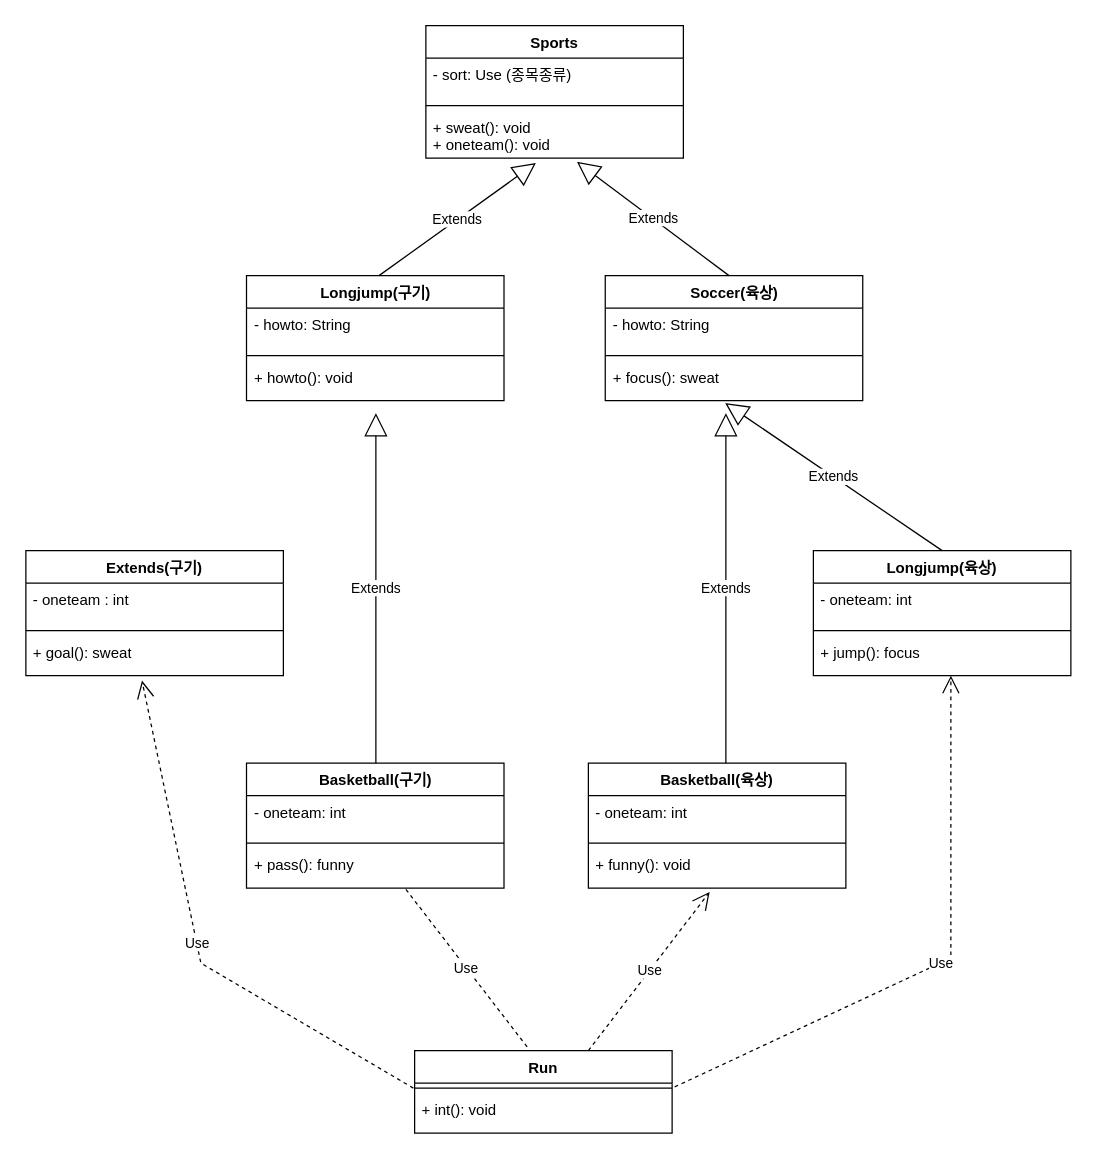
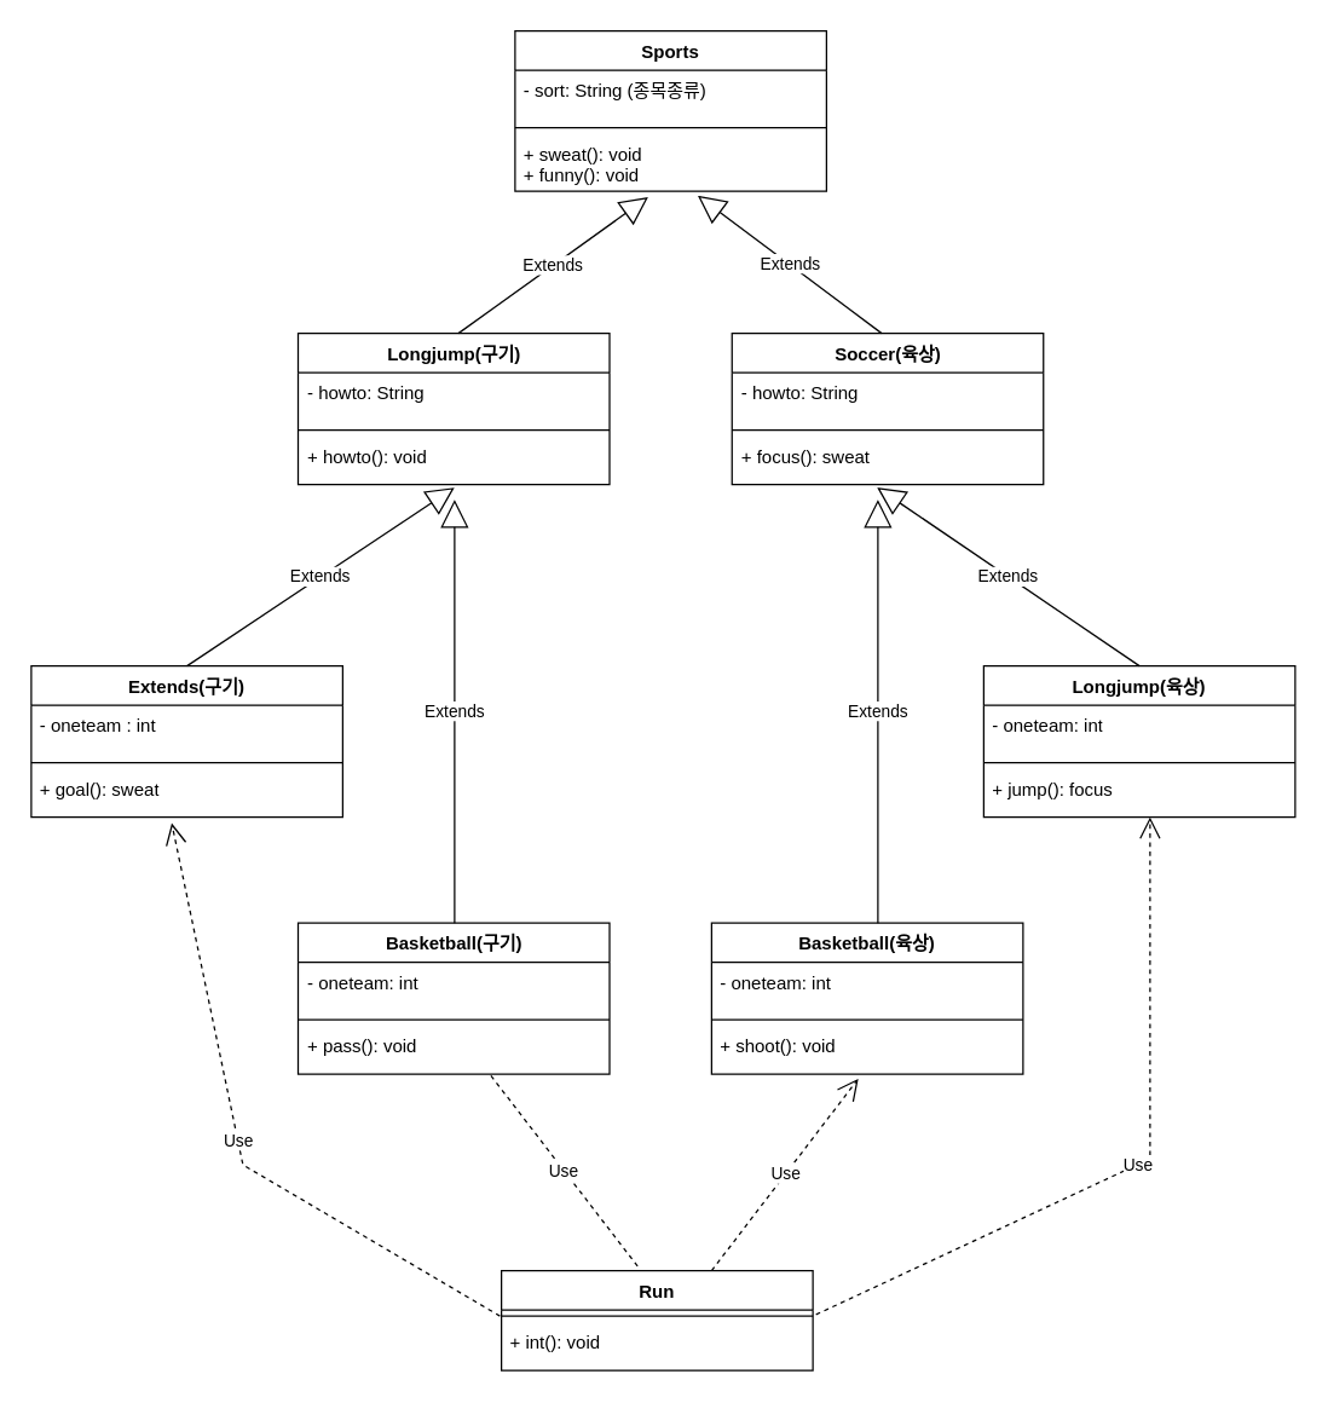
  <mxCell id="0" />
  <mxCell id="1" parent="0" />
  <mxCell id="2" value="Sports" style="swimlane;fontStyle=1;align=center;verticalAlign=top;childLayout=stackLayout;horizontal=1;startSize=26;horizontalStack=0;resizeParent=1;resizeParentMax=0;resizeLast=0;collapsible=1;marginBottom=0;whiteSpace=wrap;html=1;" vertex="1" parent="1"><mxGeometry x="340" y="20" width="206" height="106" as="geometry" /></mxCell>
- <mxCell id="3" value="&lt;div&gt;- sort: Use (종목종류)&lt;br&gt;&lt;/div&gt;" style="text;strokeColor=none;fillColor=none;align=left;verticalAlign=top;spacingLeft=4;spacingRight=4;overflow=hidden;rotatable=0;points=[[0,0.5],[1,0.5]];portConstraint=eastwest;whiteSpace=wrap;html=1;" vertex="1" parent="2"><mxGeometry y="26" width="206" height="34" as="geometry" /></mxCell>
+ <mxCell id="3" value="&lt;div&gt;- sort: String (종목종류)&lt;br&gt;&lt;/div&gt;" style="text;strokeColor=none;fillColor=none;align=left;verticalAlign=top;spacingLeft=4;spacingRight=4;overflow=hidden;rotatable=0;points=[[0,0.5],[1,0.5]];portConstraint=eastwest;whiteSpace=wrap;html=1;" vertex="1" parent="2"><mxGeometry y="26" width="206" height="34" as="geometry" /></mxCell>
  <mxCell id="4" value="" style="line;strokeWidth=1;fillColor=none;align=left;verticalAlign=middle;spacingTop=-1;spacingLeft=3;spacingRight=3;rotatable=0;labelPosition=right;points=[];portConstraint=eastwest;strokeColor=inherit;" vertex="1" parent="2"><mxGeometry y="60" width="206" height="8" as="geometry" /></mxCell>
- <mxCell id="5" value="+ sweat(): void&lt;div&gt;+ oneteam(): void&lt;br&gt;&lt;/div&gt;" style="text;strokeColor=none;fillColor=none;align=left;verticalAlign=top;spacingLeft=4;spacingRight=4;overflow=hidden;rotatable=0;points=[[0,0.5],[1,0.5]];portConstraint=eastwest;whiteSpace=wrap;html=1;" vertex="1" parent="2"><mxGeometry y="68" width="206" height="38" as="geometry" /></mxCell>
+ <mxCell id="5" value="+ sweat(): void&lt;div&gt;+ funny(): void&lt;br&gt;&lt;/div&gt;" style="text;strokeColor=none;fillColor=none;align=left;verticalAlign=top;spacingLeft=4;spacingRight=4;overflow=hidden;rotatable=0;points=[[0,0.5],[1,0.5]];portConstraint=eastwest;whiteSpace=wrap;html=1;" vertex="1" parent="2"><mxGeometry y="68" width="206" height="38" as="geometry" /></mxCell>
  <mxCell id="6" value="Longjump(구기)" style="swimlane;fontStyle=1;align=center;verticalAlign=top;childLayout=stackLayout;horizontal=1;startSize=26;horizontalStack=0;resizeParent=1;resizeParentMax=0;resizeLast=0;collapsible=1;marginBottom=0;whiteSpace=wrap;html=1;" vertex="1" parent="1"><mxGeometry x="196.5" y="220" width="206" height="100" as="geometry" /></mxCell>
  <mxCell id="7" value="&lt;div&gt;- howto: String&amp;nbsp;&lt;br&gt;&lt;/div&gt;" style="text;strokeColor=none;fillColor=none;align=left;verticalAlign=top;spacingLeft=4;spacingRight=4;overflow=hidden;rotatable=0;points=[[0,0.5],[1,0.5]];portConstraint=eastwest;whiteSpace=wrap;html=1;" vertex="1" parent="6"><mxGeometry y="26" width="206" height="34" as="geometry" /></mxCell>
  <mxCell id="8" value="" style="line;strokeWidth=1;fillColor=none;align=left;verticalAlign=middle;spacingTop=-1;spacingLeft=3;spacingRight=3;rotatable=0;labelPosition=right;points=[];portConstraint=eastwest;strokeColor=inherit;" vertex="1" parent="6"><mxGeometry y="60" width="206" height="8" as="geometry" /></mxCell>
  <mxCell id="9" value="+ howto(): void" style="text;strokeColor=none;fillColor=none;align=left;verticalAlign=top;spacingLeft=4;spacingRight=4;overflow=hidden;rotatable=0;points=[[0,0.5],[1,0.5]];portConstraint=eastwest;whiteSpace=wrap;html=1;" vertex="1" parent="6"><mxGeometry y="68" width="206" height="32" as="geometry" /></mxCell>
  <mxCell id="10" value="Soccer(육상)" style="swimlane;fontStyle=1;align=center;verticalAlign=top;childLayout=stackLayout;horizontal=1;startSize=26;horizontalStack=0;resizeParent=1;resizeParentMax=0;resizeLast=0;collapsible=1;marginBottom=0;whiteSpace=wrap;html=1;" vertex="1" parent="1"><mxGeometry x="483.5" y="220" width="206" height="100" as="geometry" /></mxCell>
  <mxCell id="11" value="&lt;div&gt;- howto: String&amp;nbsp;&lt;br&gt;&lt;/div&gt;" style="text;strokeColor=none;fillColor=none;align=left;verticalAlign=top;spacingLeft=4;spacingRight=4;overflow=hidden;rotatable=0;points=[[0,0.5],[1,0.5]];portConstraint=eastwest;whiteSpace=wrap;html=1;" vertex="1" parent="10"><mxGeometry y="26" width="206" height="34" as="geometry" /></mxCell>
  <mxCell id="12" value="" style="line;strokeWidth=1;fillColor=none;align=left;verticalAlign=middle;spacingTop=-1;spacingLeft=3;spacingRight=3;rotatable=0;labelPosition=right;points=[];portConstraint=eastwest;strokeColor=inherit;" vertex="1" parent="10"><mxGeometry y="60" width="206" height="8" as="geometry" /></mxCell>
  <mxCell id="13" value="+ focus(): sweat" style="text;strokeColor=none;fillColor=none;align=left;verticalAlign=top;spacingLeft=4;spacingRight=4;overflow=hidden;rotatable=0;points=[[0,0.5],[1,0.5]];portConstraint=eastwest;whiteSpace=wrap;html=1;" vertex="1" parent="10"><mxGeometry y="68" width="206" height="32" as="geometry" /></mxCell>
  <mxCell id="14" value="Extends(구기)" style="swimlane;fontStyle=1;align=center;verticalAlign=top;childLayout=stackLayout;horizontal=1;startSize=26;horizontalStack=0;resizeParent=1;resizeParentMax=0;resizeLast=0;collapsible=1;marginBottom=0;whiteSpace=wrap;html=1;" vertex="1" parent="1"><mxGeometry y="440" width="206" height="100" as="geometry" x="20" /></mxCell>
  <mxCell id="15" value="&lt;div&gt;- oneteam : int&amp;nbsp;&lt;br&gt;&lt;/div&gt;" style="text;strokeColor=none;fillColor=none;align=left;verticalAlign=top;spacingLeft=4;spacingRight=4;overflow=hidden;rotatable=0;points=[[0,0.5],[1,0.5]];portConstraint=eastwest;whiteSpace=wrap;html=1;" vertex="1" parent="14"><mxGeometry y="26" width="206" height="34" as="geometry" /></mxCell>
  <mxCell id="16" value="" style="line;strokeWidth=1;fillColor=none;align=left;verticalAlign=middle;spacingTop=-1;spacingLeft=3;spacingRight=3;rotatable=0;labelPosition=right;points=[];portConstraint=eastwest;strokeColor=inherit;" vertex="1" parent="14"><mxGeometry y="60" width="206" height="8" as="geometry" /></mxCell>
  <mxCell id="17" value="+ goal(): sweat" style="text;strokeColor=none;fillColor=none;align=left;verticalAlign=top;spacingLeft=4;spacingRight=4;overflow=hidden;rotatable=0;points=[[0,0.5],[1,0.5]];portConstraint=eastwest;whiteSpace=wrap;html=1;" vertex="1" parent="14"><mxGeometry y="68" width="206" height="32" as="geometry" /></mxCell>
  <mxCell id="18" value="Basketball(육상)" style="swimlane;fontStyle=1;align=center;verticalAlign=top;childLayout=stackLayout;horizontal=1;startSize=26;horizontalStack=0;resizeParent=1;resizeParentMax=0;resizeLast=0;collapsible=1;marginBottom=0;whiteSpace=wrap;html=1;" vertex="1" parent="1"><mxGeometry x="470" y="610" width="206" height="100" as="geometry" /></mxCell>
  <mxCell id="19" value="&lt;div&gt;- oneteam: int&amp;nbsp;&lt;br&gt;&lt;/div&gt;" style="text;strokeColor=none;fillColor=none;align=left;verticalAlign=top;spacingLeft=4;spacingRight=4;overflow=hidden;rotatable=0;points=[[0,0.5],[1,0.5]];portConstraint=eastwest;whiteSpace=wrap;html=1;" vertex="1" parent="18"><mxGeometry y="26" width="206" height="34" as="geometry" /></mxCell>
  <mxCell id="20" value="" style="line;strokeWidth=1;fillColor=none;align=left;verticalAlign=middle;spacingTop=-1;spacingLeft=3;spacingRight=3;rotatable=0;labelPosition=right;points=[];portConstraint=eastwest;strokeColor=inherit;" vertex="1" parent="18"><mxGeometry y="60" width="206" height="8" as="geometry" /></mxCell>
- <mxCell id="21" value="+ funny(): void" style="text;strokeColor=none;fillColor=none;align=left;verticalAlign=top;spacingLeft=4;spacingRight=4;overflow=hidden;rotatable=0;points=[[0,0.5],[1,0.5]];portConstraint=eastwest;whiteSpace=wrap;html=1;" vertex="1" parent="18"><mxGeometry y="68" width="206" height="32" as="geometry" /></mxCell>
+ <mxCell id="21" value="+ shoot(): void" style="text;strokeColor=none;fillColor=none;align=left;verticalAlign=top;spacingLeft=4;spacingRight=4;overflow=hidden;rotatable=0;points=[[0,0.5],[1,0.5]];portConstraint=eastwest;whiteSpace=wrap;html=1;" vertex="1" parent="18"><mxGeometry y="68" width="206" height="32" as="geometry" /></mxCell>
  <mxCell id="22" value="Basketball(구기)" style="swimlane;fontStyle=1;align=center;verticalAlign=top;childLayout=stackLayout;horizontal=1;startSize=26;horizontalStack=0;resizeParent=1;resizeParentMax=0;resizeLast=0;collapsible=1;marginBottom=0;whiteSpace=wrap;html=1;" vertex="1" parent="1"><mxGeometry x="196.5" y="610" width="206" height="100" as="geometry" /></mxCell>
  <mxCell id="23" value="&lt;div&gt;- oneteam: int&amp;nbsp;&lt;br&gt;&lt;/div&gt;" style="text;strokeColor=none;fillColor=none;align=left;verticalAlign=top;spacingLeft=4;spacingRight=4;overflow=hidden;rotatable=0;points=[[0,0.5],[1,0.5]];portConstraint=eastwest;whiteSpace=wrap;html=1;" vertex="1" parent="22"><mxGeometry y="26" width="206" height="34" as="geometry" /></mxCell>
  <mxCell id="24" value="" style="line;strokeWidth=1;fillColor=none;align=left;verticalAlign=middle;spacingTop=-1;spacingLeft=3;spacingRight=3;rotatable=0;labelPosition=right;points=[];portConstraint=eastwest;strokeColor=inherit;" vertex="1" parent="22"><mxGeometry y="60" width="206" height="8" as="geometry" /></mxCell>
- <mxCell id="25" value="+ pass(): funny" style="text;strokeColor=none;fillColor=none;align=left;verticalAlign=top;spacingLeft=4;spacingRight=4;overflow=hidden;rotatable=0;points=[[0,0.5],[1,0.5]];portConstraint=eastwest;whiteSpace=wrap;html=1;" vertex="1" parent="22"><mxGeometry y="68" width="206" height="32" as="geometry" /></mxCell>
+ <mxCell id="25" value="+ pass(): void" style="text;strokeColor=none;fillColor=none;align=left;verticalAlign=top;spacingLeft=4;spacingRight=4;overflow=hidden;rotatable=0;points=[[0,0.5],[1,0.5]];portConstraint=eastwest;whiteSpace=wrap;html=1;" vertex="1" parent="22"><mxGeometry y="68" width="206" height="32" as="geometry" /></mxCell>
  <mxCell id="26" value="Longjump(육상)" style="swimlane;fontStyle=1;align=center;verticalAlign=top;childLayout=stackLayout;horizontal=1;startSize=26;horizontalStack=0;resizeParent=1;resizeParentMax=0;resizeLast=0;collapsible=1;marginBottom=0;whiteSpace=wrap;html=1;" vertex="1" parent="1"><mxGeometry x="650" y="440" width="206" height="100" as="geometry" /></mxCell>
  <mxCell id="27" value="&lt;div&gt;- oneteam: int&lt;/div&gt;" style="text;strokeColor=none;fillColor=none;align=left;verticalAlign=top;spacingLeft=4;spacingRight=4;overflow=hidden;rotatable=0;points=[[0,0.5],[1,0.5]];portConstraint=eastwest;whiteSpace=wrap;html=1;" vertex="1" parent="26"><mxGeometry y="26" width="206" height="34" as="geometry" /></mxCell>
  <mxCell id="28" value="" style="line;strokeWidth=1;fillColor=none;align=left;verticalAlign=middle;spacingTop=-1;spacingLeft=3;spacingRight=3;rotatable=0;labelPosition=right;points=[];portConstraint=eastwest;strokeColor=inherit;" vertex="1" parent="26"><mxGeometry y="60" width="206" height="8" as="geometry" /></mxCell>
  <mxCell id="29" value="+ jump(): focus" style="text;strokeColor=none;fillColor=none;align=left;verticalAlign=top;spacingLeft=4;spacingRight=4;overflow=hidden;rotatable=0;points=[[0,0.5],[1,0.5]];portConstraint=eastwest;whiteSpace=wrap;html=1;" vertex="1" parent="26"><mxGeometry y="68" width="206" height="32" as="geometry" /></mxCell>
+ <mxCell id="30" value="Extends" style="endArrow=block;endSize=16;endFill=0;html=1;rounded=0;exitX=0.5;exitY=0;exitDx=0;exitDy=0;entryX=0.502;entryY=1.063;entryDx=0;entryDy=0;entryPerimeter=0;" edge="1" parent="1" source="14" target="9"><mxGeometry width="160" relative="1" as="geometry"><mxPoint x="160" y="410" as="sourcePoint" /><mxPoint x="320" y="410" as="targetPoint" /></mxGeometry></mxCell>
  <mxCell id="31" value="Extends" style="endArrow=block;endSize=16;endFill=0;html=1;rounded=0;exitX=0.5;exitY=0;exitDx=0;exitDy=0;" edge="1" parent="1"><mxGeometry width="160" relative="1" as="geometry"><mxPoint x="300" y="610" as="sourcePoint" /><mxPoint x="300" y="330" as="targetPoint" /></mxGeometry></mxCell>
  <mxCell id="32" value="Extends" style="endArrow=block;endSize=16;endFill=0;html=1;rounded=0;exitX=0.5;exitY=0;exitDx=0;exitDy=0;entryX=0.502;entryY=1.063;entryDx=0;entryDy=0;entryPerimeter=0;" edge="1" parent="1" source="26"><mxGeometry width="160" relative="1" as="geometry"><mxPoint x="402.5" y="440" as="sourcePoint" /><mxPoint x="579.5" y="322" as="targetPoint" /></mxGeometry></mxCell>
  <mxCell id="33" value="Extends" style="endArrow=block;endSize=16;endFill=0;html=1;rounded=0;exitX=0.5;exitY=0;exitDx=0;exitDy=0;" edge="1" parent="1"><mxGeometry width="160" relative="1" as="geometry"><mxPoint x="580" y="610" as="sourcePoint" /><mxPoint x="580" y="330" as="targetPoint" /></mxGeometry></mxCell>
  <mxCell id="34" value="Extends" style="endArrow=block;endSize=16;endFill=0;html=1;rounded=0;exitX=0.5;exitY=0;exitDx=0;exitDy=0;entryX=0.427;entryY=1.105;entryDx=0;entryDy=0;entryPerimeter=0;" edge="1" parent="1" target="5"><mxGeometry width="160" relative="1" as="geometry"><mxPoint x="302.5" y="220" as="sourcePoint" /><mxPoint x="302.5" y="30" as="targetPoint" /></mxGeometry></mxCell>
  <mxCell id="35" value="Extends" style="endArrow=block;endSize=16;endFill=0;html=1;rounded=0;exitX=0.5;exitY=0;exitDx=0;exitDy=0;entryX=0.587;entryY=1.079;entryDx=0;entryDy=0;entryPerimeter=0;" edge="1" parent="1" target="5"><mxGeometry width="160" relative="1" as="geometry"><mxPoint x="582.5" y="220" as="sourcePoint" /><mxPoint x="582.5" y="20" as="targetPoint" /></mxGeometry></mxCell>
  <mxCell id="36" value="Run" style="swimlane;fontStyle=1;align=center;verticalAlign=top;childLayout=stackLayout;horizontal=1;startSize=26;horizontalStack=0;resizeParent=1;resizeParentMax=0;resizeLast=0;collapsible=1;marginBottom=0;whiteSpace=wrap;html=1;" vertex="1" parent="1"><mxGeometry x="331" y="840" width="206" height="66" as="geometry" /></mxCell>
  <mxCell id="37" value="" style="line;strokeWidth=1;fillColor=none;align=left;verticalAlign=middle;spacingTop=-1;spacingLeft=3;spacingRight=3;rotatable=0;labelPosition=right;points=[];portConstraint=eastwest;strokeColor=inherit;" vertex="1" parent="36"><mxGeometry y="26" width="206" height="8" as="geometry" /></mxCell>
  <mxCell id="38" value="+ int(): void" style="text;strokeColor=none;fillColor=none;align=left;verticalAlign=top;spacingLeft=4;spacingRight=4;overflow=hidden;rotatable=0;points=[[0,0.5],[1,0.5]];portConstraint=eastwest;whiteSpace=wrap;html=1;" vertex="1" parent="36"><mxGeometry y="34" width="206" height="32" as="geometry" /></mxCell>
  <mxCell id="39" value="Use" style="endArrow=none;endSize=12;dashed=1;html=1;rounded=0;entryX=0.619;entryY=1.031;entryDx=0;entryDy=0;entryPerimeter=0;exitX=0.437;exitY=-0.045;exitDx=0;exitDy=0;exitPerimeter=0;" edge="1" parent="1" source="36" target="25"><mxGeometry width="160" relative="1" as="geometry"><mxPoint x="354" y="750" as="sourcePoint" /><mxPoint x="514" y="750" as="targetPoint" /></mxGeometry></mxCell>
  <mxCell id="40" value="Use" style="endArrow=open;endSize=12;dashed=1;html=1;rounded=0;entryX=0.451;entryY=1.125;entryDx=0;entryDy=0;entryPerimeter=0;" edge="1" parent="1" target="17"><mxGeometry width="160" relative="1" as="geometry"><mxPoint x="330" y="870" as="sourcePoint" /><mxPoint x="196.5" y="860" as="targetPoint" /><Array as="points"><mxPoint x="160" y="770" /></Array></mxGeometry></mxCell>
  <mxCell id="41" value="Use" style="endArrow=open;endSize=12;dashed=1;html=1;rounded=0;entryX=0.451;entryY=1.125;entryDx=0;entryDy=0;entryPerimeter=0;exitX=1.01;exitY=-0.156;exitDx=0;exitDy=0;exitPerimeter=0;" edge="1" parent="1" source="38"><mxGeometry width="160" relative="1" as="geometry"><mxPoint x="977" y="866" as="sourcePoint" /><mxPoint x="760" y="540" as="targetPoint" /><Array as="points"><mxPoint x="760" y="766" /></Array></mxGeometry></mxCell>
  <mxCell id="42" value="Use" style="endArrow=open;endSize=12;dashed=1;html=1;rounded=0;entryX=0.471;entryY=1.094;entryDx=0;entryDy=0;entryPerimeter=0;exitX=0.437;exitY=-0.045;exitDx=0;exitDy=0;exitPerimeter=0;" edge="1" parent="1" target="21"><mxGeometry width="160" relative="1" as="geometry"><mxPoint x="470" y="840" as="sourcePoint" /><mxPoint x="373" y="714" as="targetPoint" /></mxGeometry></mxCell>
